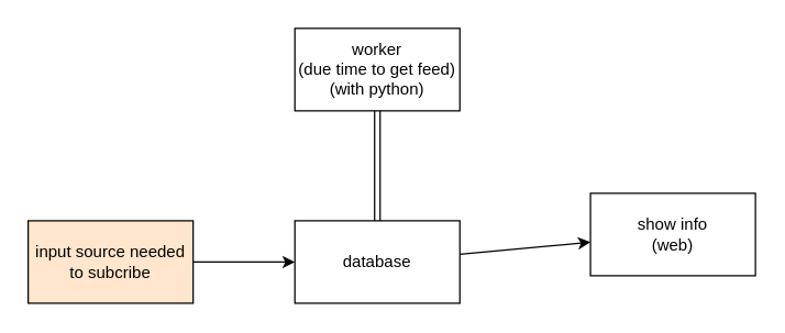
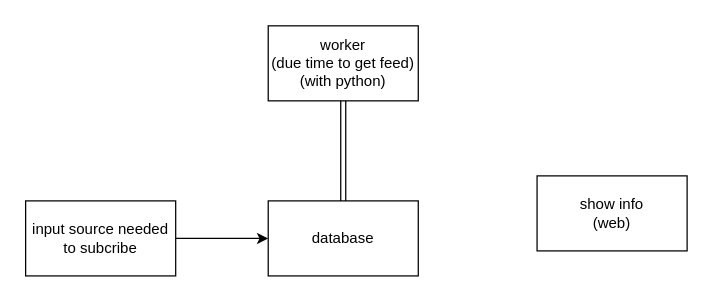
  <mxCell id="0" />
  <mxCell id="1" parent="0" />
- <mxCell id="2" value="" style="edgeStyle=none;rounded=0;orthogonalLoop=1;jettySize=auto;html=1;strokeColor=default;" edge="1" parent="1" source="3" target="8"><mxGeometry relative="1" as="geometry" /></mxCell>
  <mxCell id="3" value="database" style="rounded=0;whiteSpace=wrap;html=1;" vertex="1" parent="1"><mxGeometry x="214" y="160" width="120" height="60" as="geometry" /></mxCell>
  <mxCell id="4" value="worker&lt;br&gt;(due time to get feed)&lt;br&gt;(with python)" style="rounded=0;whiteSpace=wrap;html=1;" vertex="1" parent="1"><mxGeometry x="214" y="20" width="120" height="60" as="geometry" /></mxCell>
  <mxCell id="5" style="edgeStyle=none;rounded=0;orthogonalLoop=1;jettySize=auto;html=1;exitX=1;exitY=0.5;exitDx=0;exitDy=0;entryX=0;entryY=0.5;entryDx=0;entryDy=0;" edge="1" parent="1" source="6" target="3"><mxGeometry relative="1" as="geometry" /></mxCell>
- <mxCell id="6" value="input source needed to subcribe" style="rounded=0;whiteSpace=wrap;html=1;fillColor=#ffe6cc;" vertex="1" parent="1"><mxGeometry x="20" y="160" width="120" height="60" as="geometry" /></mxCell>
+ <mxCell id="6" value="input source needed to subcribe" style="rounded=0;whiteSpace=wrap;html=1;" vertex="1" parent="1"><mxGeometry x="20" y="160" width="120" height="60" as="geometry" /></mxCell>
  <mxCell id="7" value="" style="endArrow=classic;startArrow=classic;html=1;rounded=0;strokeColor=default;shape=link;entryX=0.5;entryY=1;entryDx=0;entryDy=0;exitX=0.5;exitY=0;exitDx=0;exitDy=0;" edge="1" parent="1" source="3" target="4"><mxGeometry width="50" height="50" relative="1" as="geometry"><mxPoint x="100" y="130" as="sourcePoint" /><mxPoint x="150" y="80" as="targetPoint" /></mxGeometry></mxCell>
  <mxCell id="8" value="show info&lt;br&gt;(web)" style="rounded=0;whiteSpace=wrap;html=1;" vertex="1" parent="1"><mxGeometry x="429" y="140" width="120" height="60" as="geometry" /></mxCell>
